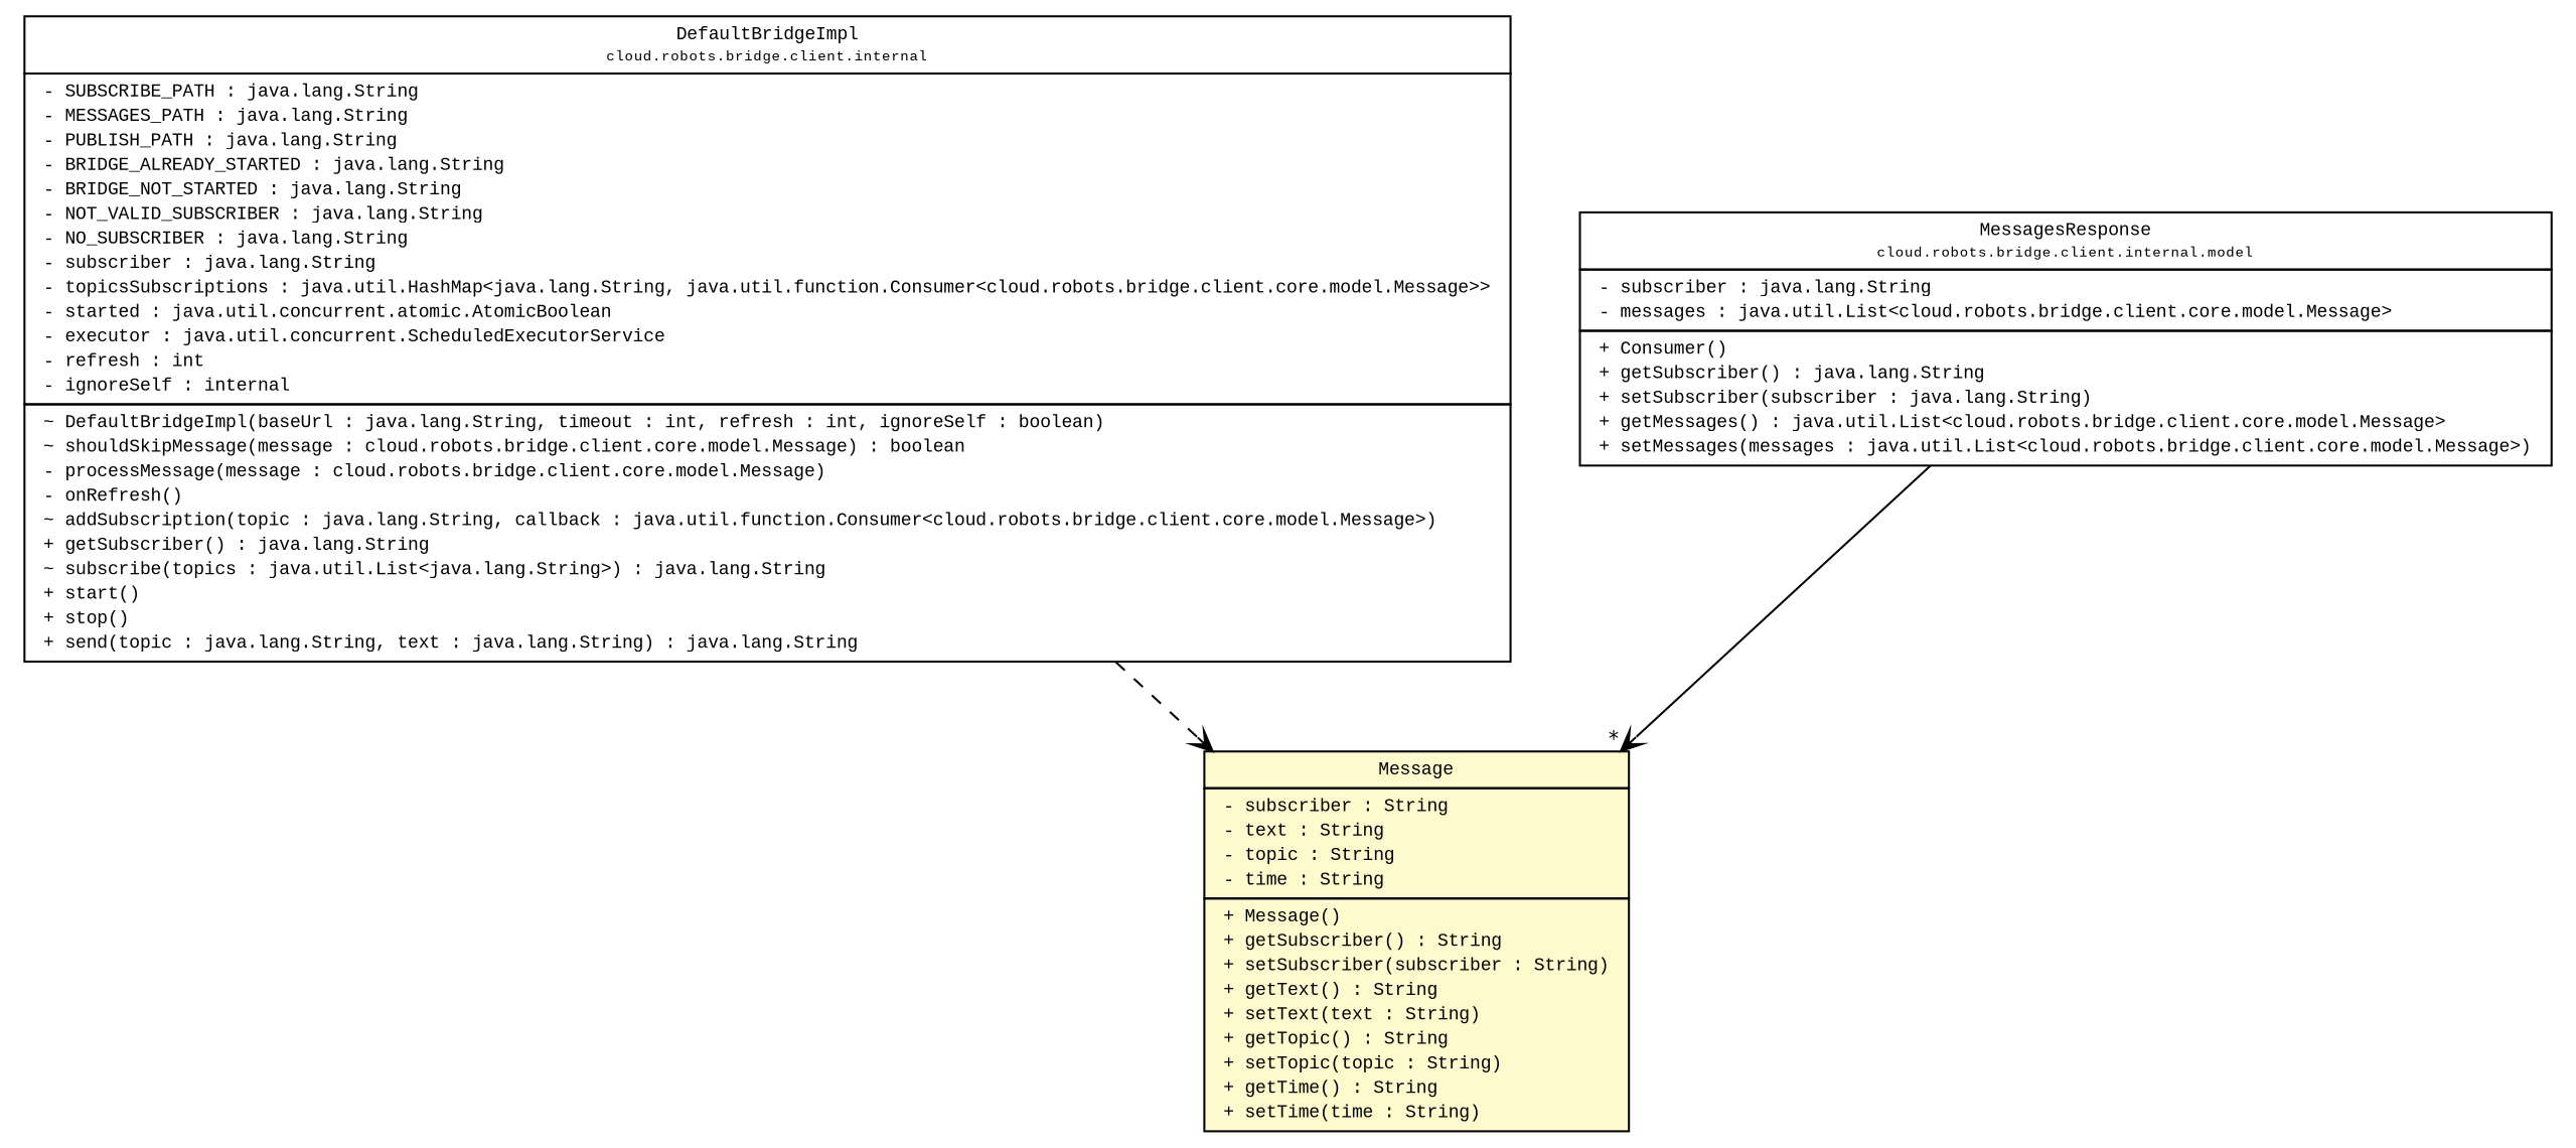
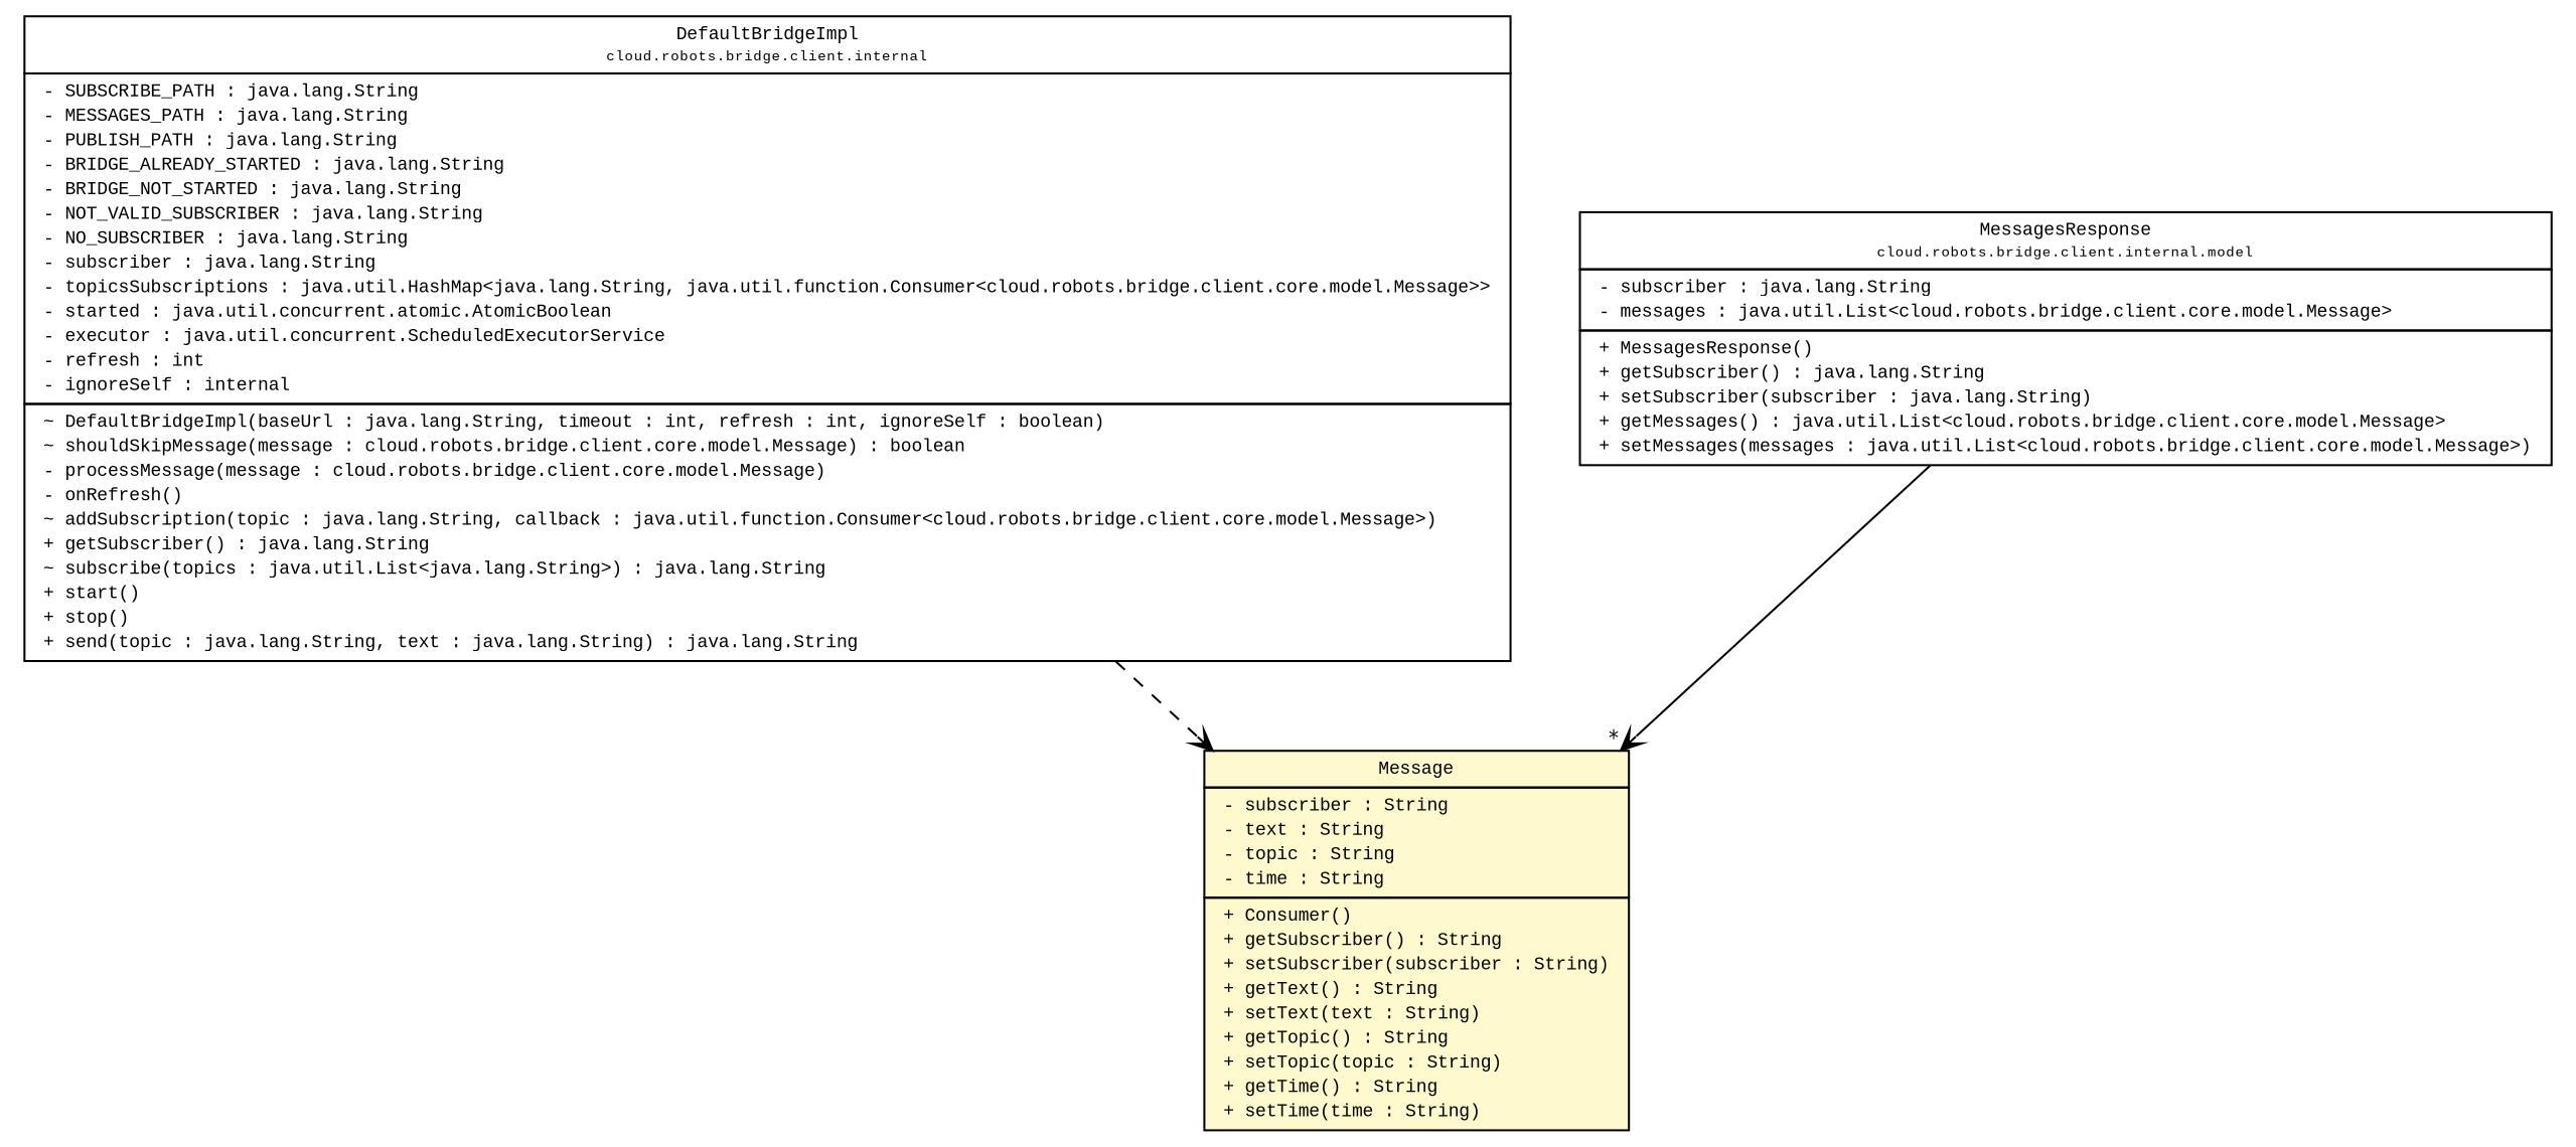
  digraph {
    fontname="Liberation Mono"
    nodesep=0.25
    ranksep=0.5
    node [fontcolor=black fontname="Liberation Mono" fontsize=9.0 shape=plaintext]
    edge [arrowhead=open color=black fontcolor=black fontname="Liberation Mono" fontsize=10.0 headport=p labelfontname=Helvetica labelfontsize=10 tailport=p]
-   n1 [label=<<table title="cloud.robots.bridge.client.core.model.Message" border="0" cellborder="1" cellspacing="0" cellpadding="2" port="p" bgcolor="lemonChiffon" href="./Message.html"> 		<tr><td><table border="0" cellspacing="0" cellpadding="1"> <tr><td align="center" balign="center"> Message </td></tr> 		</table></td></tr> 		<tr><td><table border="0" cellspacing="0" cellpadding="1"> <tr><td align="left" balign="left"> - subscriber : String </td></tr> <tr><td align="left" balign="left"> - text : String </td></tr> <tr><td align="left" balign="left"> - topic : String </td></tr> <tr><td align="left" balign="left"> - time : String </td></tr> 		</table></td></tr> 		<tr><td><table border="0" cellspacing="0" cellpadding="1"> <tr><td align="left" balign="left"> + Message() </td></tr> <tr><td align="left" balign="left"> + getSubscriber() : String </td></tr> <tr><td align="left" balign="left"> + setSubscriber(subscriber : String) </td></tr> <tr><td align="left" balign="left"> + getText() : String </td></tr> <tr><td align="left" balign="left"> + setText(text : String) </td></tr> <tr><td align="left" balign="left"> + getTopic() : String </td></tr> <tr><td align="left" balign="left"> + setTopic(topic : String) </td></tr> <tr><td align="left" balign="left"> + getTime() : String </td></tr> <tr><td align="left" balign="left"> + setTime(time : String) </td></tr> 		</table></td></tr> 		</table>>]
+   n1 [label=<<table title="cloud.robots.bridge.client.core.model.Message" border="0" cellborder="1" cellspacing="0" cellpadding="2" port="p" bgcolor="lemonChiffon" href="./Message.html"> 		<tr><td><table border="0" cellspacing="0" cellpadding="1"> <tr><td align="center" balign="center"> Message </td></tr> 		</table></td></tr> 		<tr><td><table border="0" cellspacing="0" cellpadding="1"> <tr><td align="left" balign="left"> - subscriber : String </td></tr> <tr><td align="left" balign="left"> - text : String </td></tr> <tr><td align="left" balign="left"> - topic : String </td></tr> <tr><td align="left" balign="left"> - time : String </td></tr> 		</table></td></tr> 		<tr><td><table border="0" cellspacing="0" cellpadding="1"> <tr><td align="left" balign="left"> + Consumer() </td></tr> <tr><td align="left" balign="left"> + getSubscriber() : String </td></tr> <tr><td align="left" balign="left"> + setSubscriber(subscriber : String) </td></tr> <tr><td align="left" balign="left"> + getText() : String </td></tr> <tr><td align="left" balign="left"> + setText(text : String) </td></tr> <tr><td align="left" balign="left"> + getTopic() : String </td></tr> <tr><td align="left" balign="left"> + setTopic(topic : String) </td></tr> <tr><td align="left" balign="left"> + getTime() : String </td></tr> <tr><td align="left" balign="left"> + setTime(time : String) </td></tr> 		</table></td></tr> 		</table>>]
    n2 [label=<<table title="cloud.robots.bridge.client.internal.DefaultBridgeImpl" border="0" cellborder="1" cellspacing="0" cellpadding="2" port="p" href="../../internal/DefaultBridgeImpl.html"> 		<tr><td><table border="0" cellspacing="0" cellpadding="1"> <tr><td align="center" balign="center"> DefaultBridgeImpl </td></tr> <tr><td align="center" balign="center"><font point-size="7.0"> cloud.robots.bridge.client.internal </font></td></tr> 		</table></td></tr> 		<tr><td><table border="0" cellspacing="0" cellpadding="1"> <tr><td align="left" balign="left"> - SUBSCRIBE_PATH : java.lang.String </td></tr> <tr><td align="left" balign="left"> - MESSAGES_PATH : java.lang.String </td></tr> <tr><td align="left" balign="left"> - PUBLISH_PATH : java.lang.String </td></tr> <tr><td align="left" balign="left"> - BRIDGE_ALREADY_STARTED : java.lang.String </td></tr> <tr><td align="left" balign="left"> - BRIDGE_NOT_STARTED : java.lang.String </td></tr> <tr><td align="left" balign="left"> - NOT_VALID_SUBSCRIBER : java.lang.String </td></tr> <tr><td align="left" balign="left"> - NO_SUBSCRIBER : java.lang.String </td></tr> <tr><td align="left" balign="left"> - subscriber : java.lang.String </td></tr> <tr><td align="left" balign="left"> - topicsSubscriptions : java.util.HashMap&lt;java.lang.String, java.util.function.Consumer&lt;cloud.robots.bridge.client.core.model.Message&gt;&gt; </td></tr> <tr><td align="left" balign="left"> - started : java.util.concurrent.atomic.AtomicBoolean </td></tr> <tr><td align="left" balign="left"> - executor : java.util.concurrent.ScheduledExecutorService </td></tr> <tr><td align="left" balign="left"> - refresh : int </td></tr> <tr><td align="left" balign="left"> - ignoreSelf : internal </td></tr> 		</table></td></tr> 		<tr><td><table border="0" cellspacing="0" cellpadding="1"> <tr><td align="left" balign="left"> ~ DefaultBridgeImpl(baseUrl : java.lang.String, timeout : int, refresh : int, ignoreSelf : boolean) </td></tr> <tr><td align="left" balign="left"> ~ shouldSkipMessage(message : cloud.robots.bridge.client.core.model.Message) : boolean </td></tr> <tr><td align="left" balign="left"> - processMessage(message : cloud.robots.bridge.client.core.model.Message) </td></tr> <tr><td align="left" balign="left"> - onRefresh() </td></tr> <tr><td align="left" balign="left"> ~ addSubscription(topic : java.lang.String, callback : java.util.function.Consumer&lt;cloud.robots.bridge.client.core.model.Message&gt;) </td></tr> <tr><td align="left" balign="left"> + getSubscriber() : java.lang.String </td></tr> <tr><td align="left" balign="left"> ~ subscribe(topics : java.util.List&lt;java.lang.String&gt;) : java.lang.String </td></tr> <tr><td align="left" balign="left"> + start() </td></tr> <tr><td align="left" balign="left"> + stop() </td></tr> <tr><td align="left" balign="left"> + send(topic : java.lang.String, text : java.lang.String) : java.lang.String </td></tr> 		</table></td></tr> 		</table>>]
-   n3 [label=<<table title="cloud.robots.bridge.client.internal.model.MessagesResponse" border="0" cellborder="1" cellspacing="0" cellpadding="2" port="p" href="../../internal/model/MessagesResponse.html"> 		<tr><td><table border="0" cellspacing="0" cellpadding="1"> <tr><td align="center" balign="center"> MessagesResponse </td></tr> <tr><td align="center" balign="center"><font point-size="7.0"> cloud.robots.bridge.client.internal.model </font></td></tr> 		</table></td></tr> 		<tr><td><table border="0" cellspacing="0" cellpadding="1"> <tr><td align="left" balign="left"> - subscriber : java.lang.String </td></tr> <tr><td align="left" balign="left"> - messages : java.util.List&lt;cloud.robots.bridge.client.core.model.Message&gt; </td></tr> 		</table></td></tr> 		<tr><td><table border="0" cellspacing="0" cellpadding="1"> <tr><td align="left" balign="left"> + Consumer() </td></tr> <tr><td align="left" balign="left"> + getSubscriber() : java.lang.String </td></tr> <tr><td align="left" balign="left"> + setSubscriber(subscriber : java.lang.String) </td></tr> <tr><td align="left" balign="left"> + getMessages() : java.util.List&lt;cloud.robots.bridge.client.core.model.Message&gt; </td></tr> <tr><td align="left" balign="left"> + setMessages(messages : java.util.List&lt;cloud.robots.bridge.client.core.model.Message&gt;) </td></tr> 		</table></td></tr> 		</table>>]
+   n3 [label=<<table title="cloud.robots.bridge.client.internal.model.MessagesResponse" border="0" cellborder="1" cellspacing="0" cellpadding="2" port="p" href="../../internal/model/MessagesResponse.html"> 		<tr><td><table border="0" cellspacing="0" cellpadding="1"> <tr><td align="center" balign="center"> MessagesResponse </td></tr> <tr><td align="center" balign="center"><font point-size="7.0"> cloud.robots.bridge.client.internal.model </font></td></tr> 		</table></td></tr> 		<tr><td><table border="0" cellspacing="0" cellpadding="1"> <tr><td align="left" balign="left"> - subscriber : java.lang.String </td></tr> <tr><td align="left" balign="left"> - messages : java.util.List&lt;cloud.robots.bridge.client.core.model.Message&gt; </td></tr> 		</table></td></tr> 		<tr><td><table border="0" cellspacing="0" cellpadding="1"> <tr><td align="left" balign="left"> + MessagesResponse() </td></tr> <tr><td align="left" balign="left"> + getSubscriber() : java.lang.String </td></tr> <tr><td align="left" balign="left"> + setSubscriber(subscriber : java.lang.String) </td></tr> <tr><td align="left" balign="left"> + getMessages() : java.util.List&lt;cloud.robots.bridge.client.core.model.Message&gt; </td></tr> <tr><td align="left" balign="left"> + setMessages(messages : java.util.List&lt;cloud.robots.bridge.client.core.model.Message&gt;) </td></tr> 		</table></td></tr> 		</table>>]
    n2 -> n1 [style=dashed]
    n3 -> n1 [headlabel="*"]
  }
